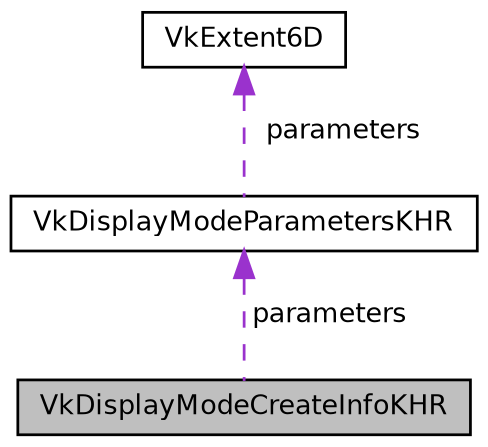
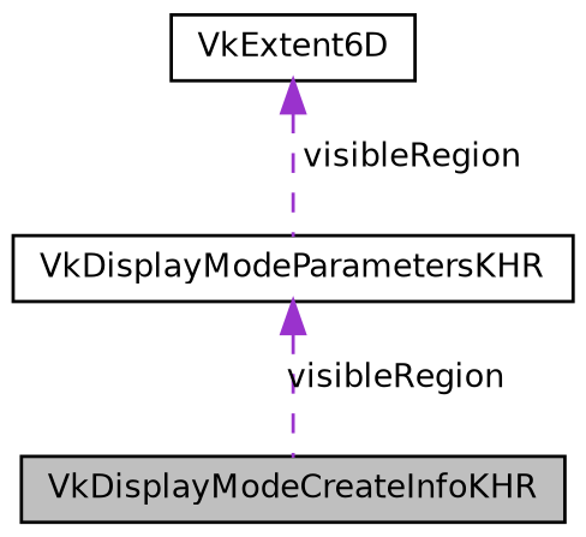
  digraph {
    node [color=black fillcolor=white fontname=Helvetica fontsize=10 shape=record style=filled]
    edge [color=darkorchid3 dir=back fontname=Helvetica fontsize=10 labelfontname=Helvetica labelfontsize=10 style=dashed]
    n1 [fillcolor=grey75 fontcolor=black height=0.2 label=VkDisplayModeCreateInfoKHR width=0.4]
    n2 [height=0.2 label=VkDisplayModeParametersKHR width=0.4]
    n3 [height=0.2 label=VkExtent6D width=0.4]
-   n2 -> n1 [label=" parameters"]
-   n3 -> n2 [label=" parameters"]
+   n2 -> n1 [label=" visibleRegion"]
+   n3 -> n2 [label=" visibleRegion"]
  }
